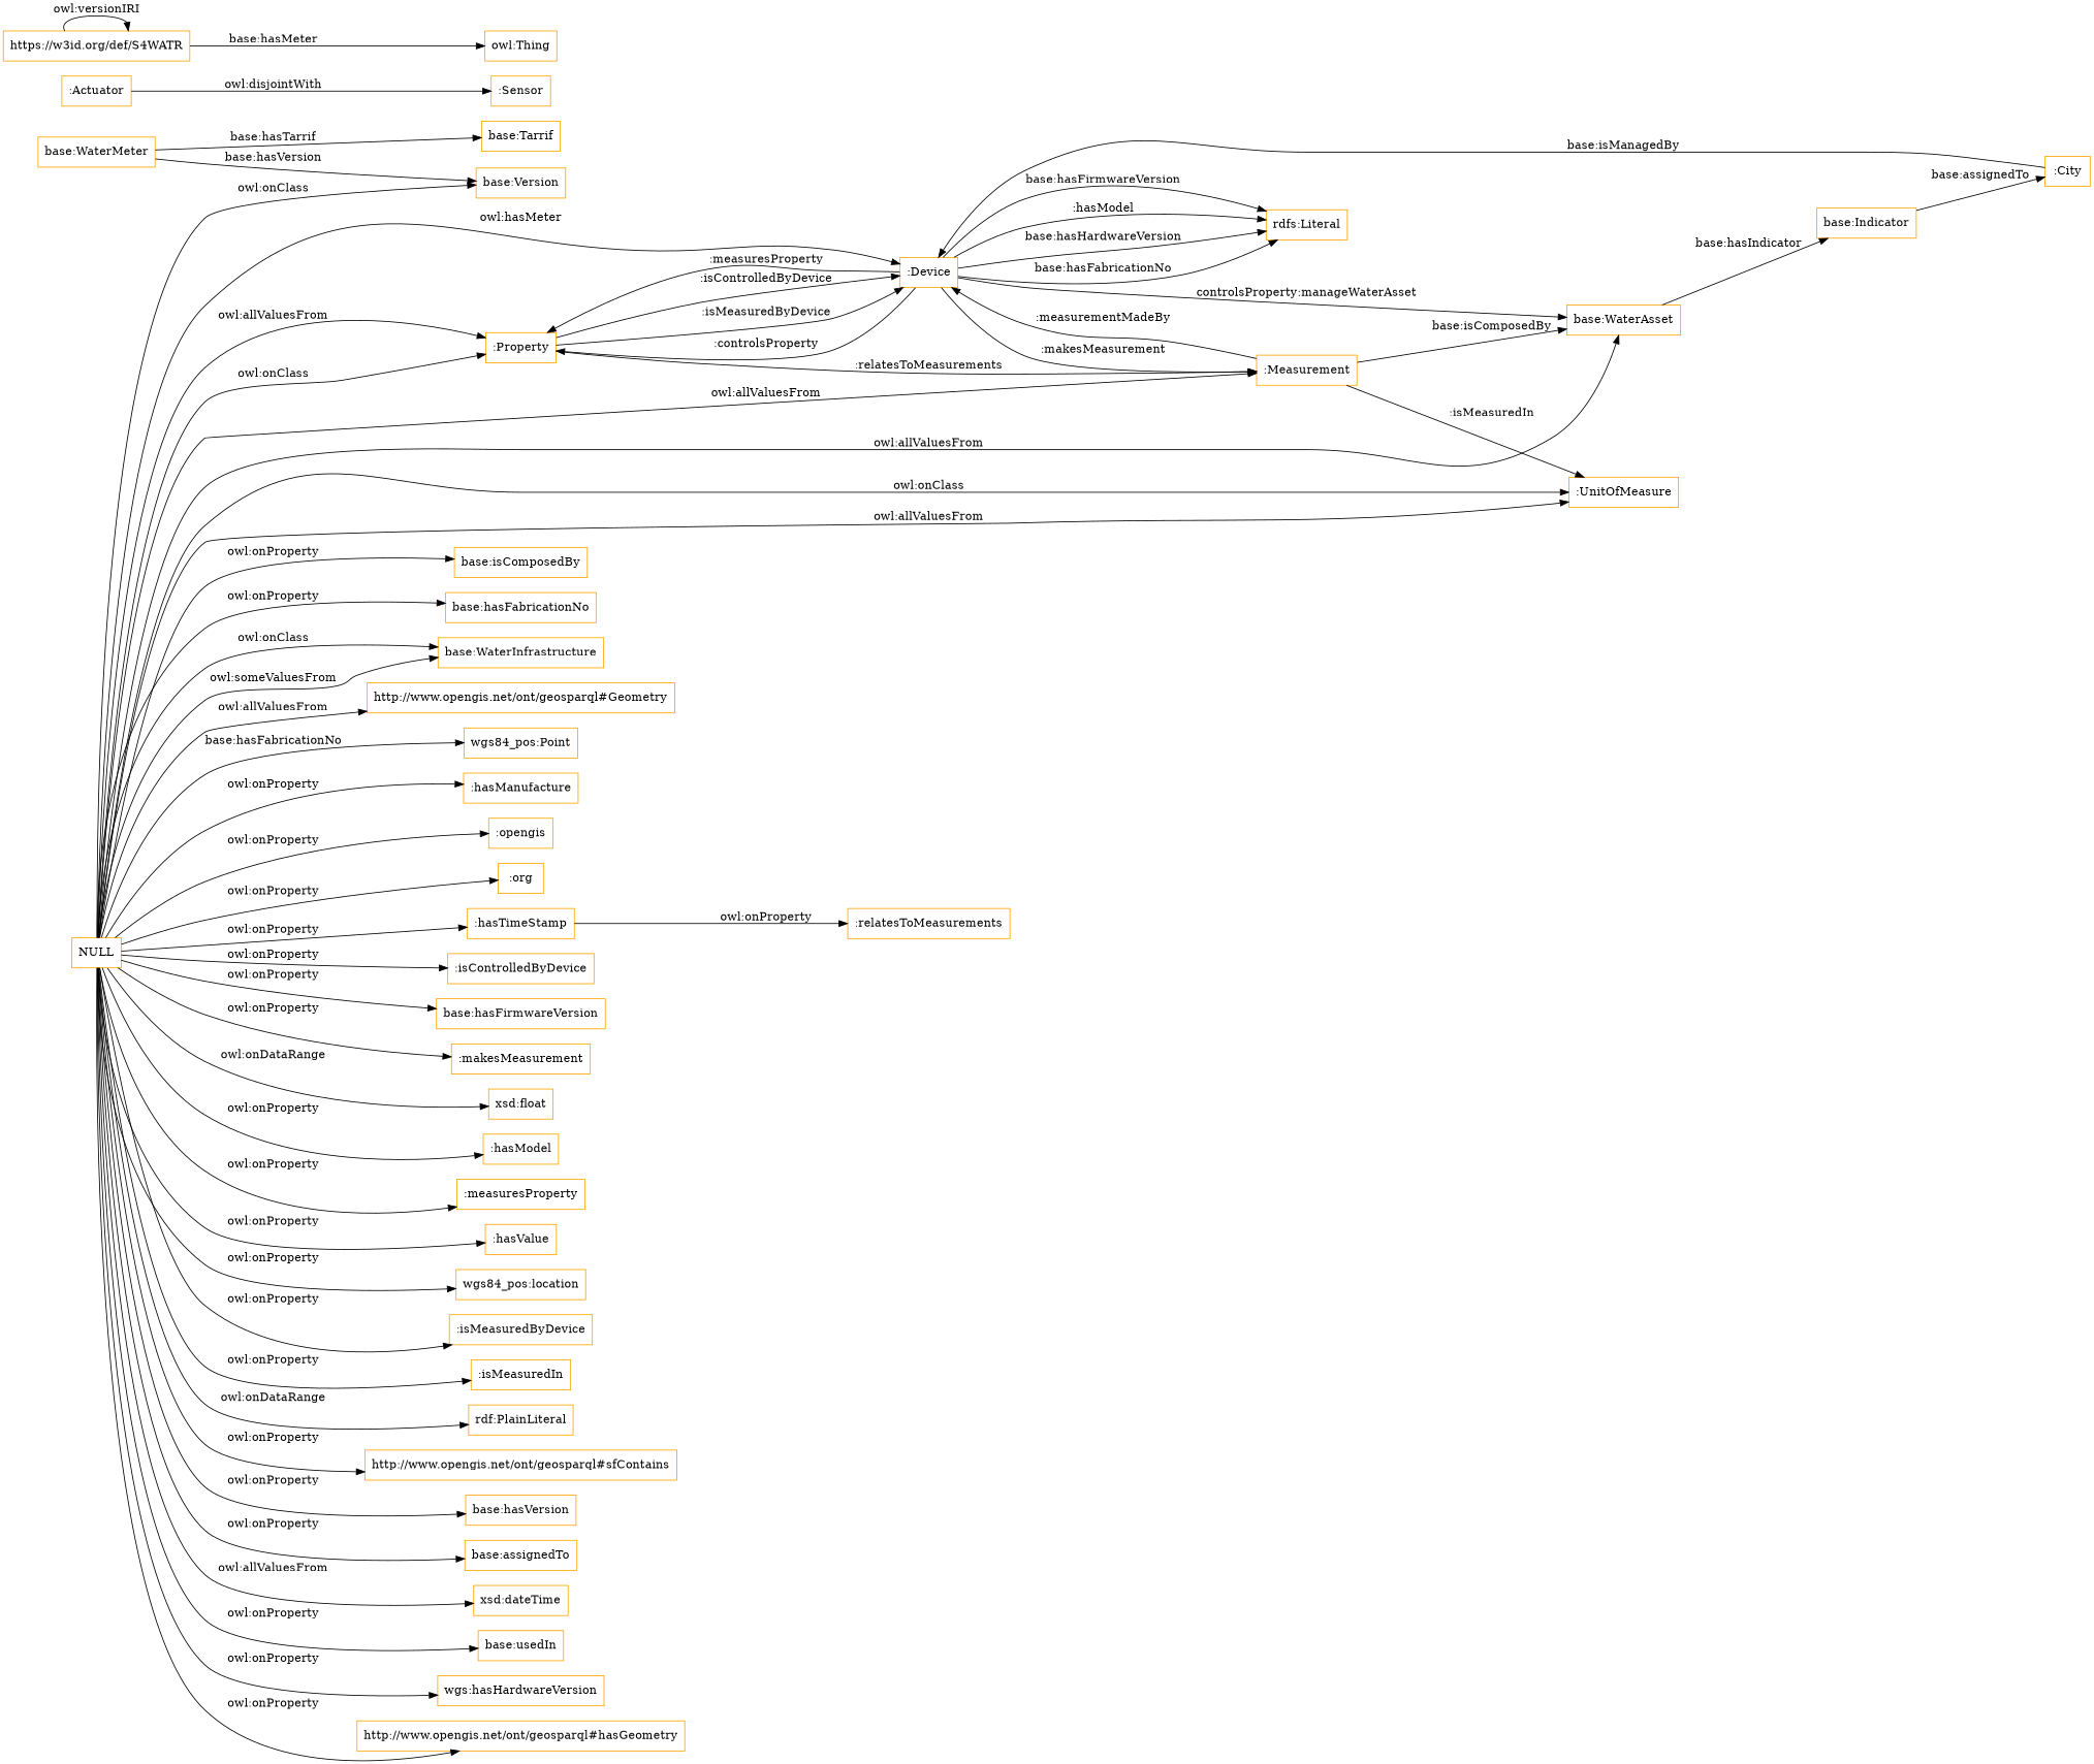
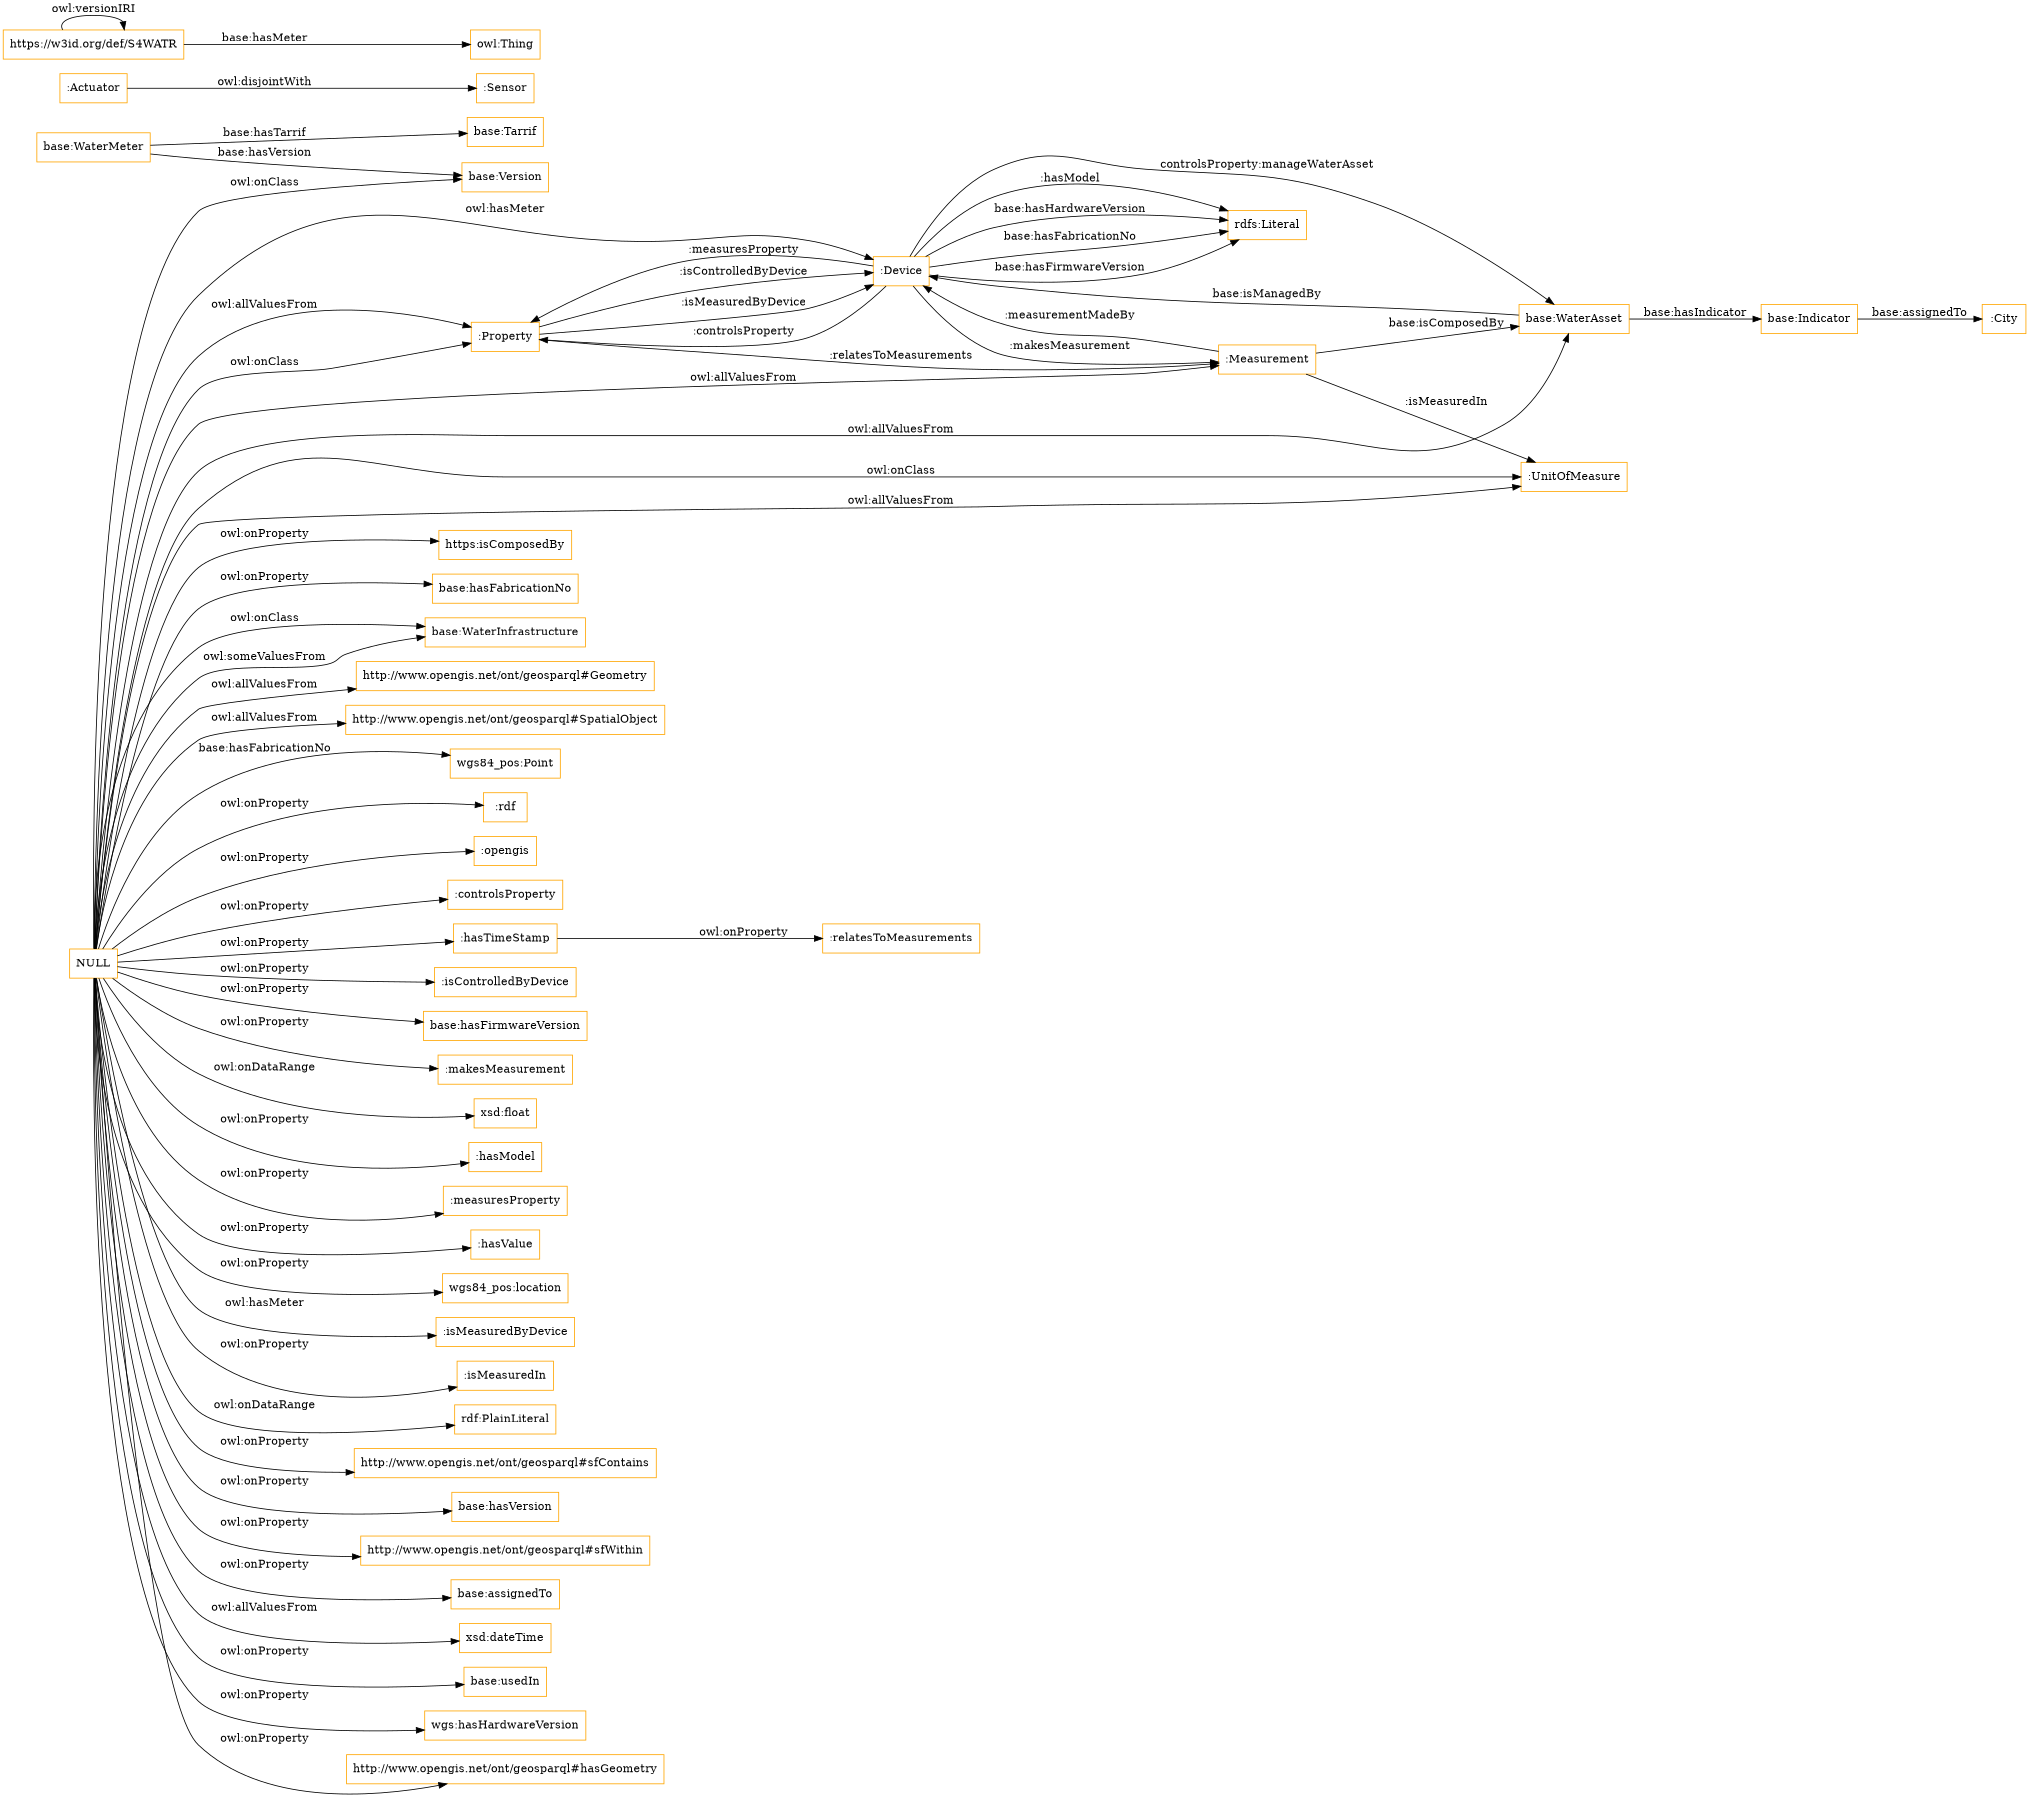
  digraph {
    rankdir=LR
    node [color=orange shape=rectangle]
    ":Property"
    ":Device"
    ":Measurement"
    "base:WaterAsset"
    "rdfs:Literal"
    ":UnitOfMeasure"
    "base:Indicator"
    ":City"
    "base:WaterMeter"
    "base:Version"
    "base:Tarrif"
    ":Actuator"
    ":Sensor"
    NULL
    "base:WaterInfrastructure"
    "http://www.opengis.net/ont/geosparql#Geometry"
+   "http://www.opengis.net/ont/geosparql#SpatialObject"
    "wgs84_pos:Point"
-   ":hasManufacture"
+   ":hasManufacture" [label=":rdf"]
    n20 [label=":opengis"]
-   ":controlsProperty" [label=":org"]
+   ":controlsProperty"
    ":hasTimeStamp"
    ":isControlledByDevice"
    "base:hasFirmwareVersion"
    ":makesMeasurement"
    "xsd:float"
    ":hasModel"
    ":measuresProperty"
    ":hasValue"
    "wgs84_pos:location"
    ":isMeasuredByDevice"
    ":isMeasuredIn"
    "rdf:PlainLiteral"
    "http://www.opengis.net/ont/geosparql#sfContains"
    "base:hasVersion"
+   "http://www.opengis.net/ont/geosparql#sfWithin"
    "base:assignedTo"
    "xsd:dateTime"
    "base:usedIn"
    n40 [label="wgs:hasHardwareVersion"]
    "http://www.opengis.net/ont/geosparql#hasGeometry"
-   "base:isComposedBy"
+   "base:isComposedBy" [label="https:isComposedBy"]
    "base:hasFabricationNo"
    ":relatesToMeasurements"
    "https://w3id.org/def/S4WATR"
    "owl:Thing"
    ":Property" -> ":Device" [label=":isControlledByDevice"]
    ":Property" -> ":Device" [label=":isMeasuredByDevice"]
    ":Property" -> ":Measurement" [label=":relatesToMeasurements"]
    ":Device" -> ":Property" [label=":controlsProperty"]
    ":Device" -> ":Property" [label=":measuresProperty"]
    ":Device" -> ":Measurement" [label=":makesMeasurement"]
    ":Device" -> "base:WaterAsset" [label="controlsProperty:manageWaterAsset"]
    ":Device" -> "rdfs:Literal" [label=":hasModel"]
    ":Device" -> "rdfs:Literal" [label="base:hasHardwareVersion"]
    ":Device" -> "rdfs:Literal" [label="base:hasFabricationNo"]
    ":Device" -> "rdfs:Literal" [label="base:hasFirmwareVersion"]
    ":Measurement" -> ":Device" [label=":measurementMadeBy"]
    ":Measurement" -> "base:WaterAsset" [label="base:isComposedBy"]
    ":Measurement" -> ":UnitOfMeasure" [label=":isMeasuredIn"]
-   ":City" -> ":Device" [label="base:isManagedBy"]
+   "base:WaterAsset" -> ":Device" [label="base:isManagedBy"]
    "base:WaterAsset" -> "base:Indicator" [label="base:hasIndicator"]
    "base:Indicator" -> ":City" [label="base:assignedTo"]
    "base:WaterMeter" -> "base:Version" [label="base:hasVersion"]
    "base:WaterMeter" -> "base:Tarrif" [label="base:hasTarrif"]
    ":Actuator" -> ":Sensor" [label="owl:disjointWith"]
    NULL -> ":Property" [label="owl:onClass"]
    NULL -> ":Property" [label="owl:allValuesFrom"]
    NULL -> ":Device" [label="owl:hasMeter"]
    NULL -> ":Measurement" [label="owl:allValuesFrom"]
    NULL -> "base:WaterAsset" [label="owl:allValuesFrom"]
    NULL -> ":UnitOfMeasure" [label="owl:allValuesFrom"]
    NULL -> ":UnitOfMeasure" [label="owl:onClass"]
    NULL -> "base:Version" [label="owl:onClass"]
    NULL -> "base:WaterInfrastructure" [label="owl:onClass"]
    NULL -> "base:WaterInfrastructure" [label="owl:someValuesFrom"]
    NULL -> "http://www.opengis.net/ont/geosparql#Geometry" [label="owl:allValuesFrom"]
+   NULL -> "http://www.opengis.net/ont/geosparql#SpatialObject" [label="owl:allValuesFrom"]
    NULL -> "wgs84_pos:Point" [label="base:hasFabricationNo"]
    NULL -> ":hasManufacture" [label="owl:onProperty"]
    NULL -> n20 [label="owl:onProperty"]
    NULL -> ":controlsProperty" [label="owl:onProperty"]
    NULL -> ":hasTimeStamp" [label="owl:onProperty"]
    NULL -> ":isControlledByDevice" [label="owl:onProperty"]
    NULL -> "base:hasFirmwareVersion" [label="owl:onProperty"]
    NULL -> ":makesMeasurement" [label="owl:onProperty"]
    NULL -> "xsd:float" [label="owl:onDataRange"]
    NULL -> ":hasModel" [label="owl:onProperty"]
    NULL -> ":measuresProperty" [label="owl:onProperty"]
    NULL -> ":hasValue" [label="owl:onProperty"]
    NULL -> "wgs84_pos:location" [label="owl:onProperty"]
-   NULL -> ":isMeasuredByDevice" [label="owl:onProperty"]
+   NULL -> ":isMeasuredByDevice" [label="owl:hasMeter"]
    NULL -> ":isMeasuredIn" [label="owl:onProperty"]
    NULL -> "rdf:PlainLiteral" [label="owl:onDataRange"]
    NULL -> "http://www.opengis.net/ont/geosparql#sfContains" [label="owl:onProperty"]
    NULL -> "base:hasVersion" [label="owl:onProperty"]
+   NULL -> "http://www.opengis.net/ont/geosparql#sfWithin" [label="owl:onProperty"]
    NULL -> "base:assignedTo" [label="owl:onProperty"]
    NULL -> "xsd:dateTime" [label="owl:allValuesFrom"]
    NULL -> "base:usedIn" [label="owl:onProperty"]
    NULL -> n40 [label="owl:onProperty"]
    NULL -> "http://www.opengis.net/ont/geosparql#hasGeometry" [label="owl:onProperty"]
    NULL -> "base:isComposedBy" [label="owl:onProperty"]
    NULL -> "base:hasFabricationNo" [label="owl:onProperty"]
    ":hasTimeStamp" -> ":relatesToMeasurements" [label="owl:onProperty"]
    "https://w3id.org/def/S4WATR" -> "https://w3id.org/def/S4WATR" [label="owl:versionIRI"]
    "https://w3id.org/def/S4WATR" -> "owl:Thing" [label="base:hasMeter"]
  }
